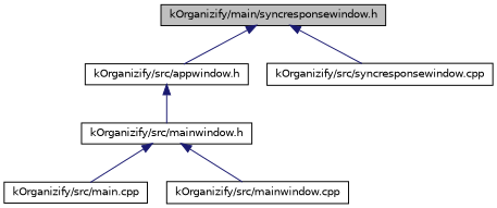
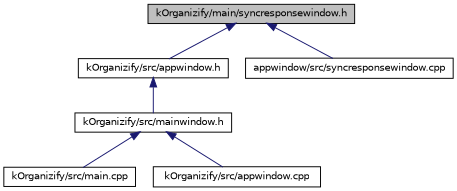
  digraph {
    node [color=black fillcolor=white fontname=Helvetica fontsize=10 shape=record style=filled]
    edge [color=midnightblue dir=back fontname=Helvetica fontsize=10 labelfontname=Helvetica labelfontsize=10 style=solid]
    n1 [fillcolor=grey75 fontcolor=black height=0.2 label="kOrganizify/main/syncresponsewindow.h" width=0.4]
    n2 [height=0.2 label="kOrganizify/src/appwindow.h" width=0.4]
-   n3 [height=0.2 label="kOrganizify/src/syncresponsewindow.cpp" width=0.4]
+   n3 [height=0.2 label="appwindow/src/syncresponsewindow.cpp" width=0.4]
    n4 [height=0.2 label="kOrganizify/src/mainwindow.h" width=0.4]
    n5 [height=0.2 label="kOrganizify/src/main.cpp" width=0.4]
-   n6 [height=0.2 label="kOrganizify/src/mainwindow.cpp" width=0.4]
+   n6 [height=0.2 label="kOrganizify/src/appwindow.cpp" width=0.4]
    n1 -> n2
    n1 -> n3
    n2 -> n4
    n4 -> n5
    n4 -> n6
  }
